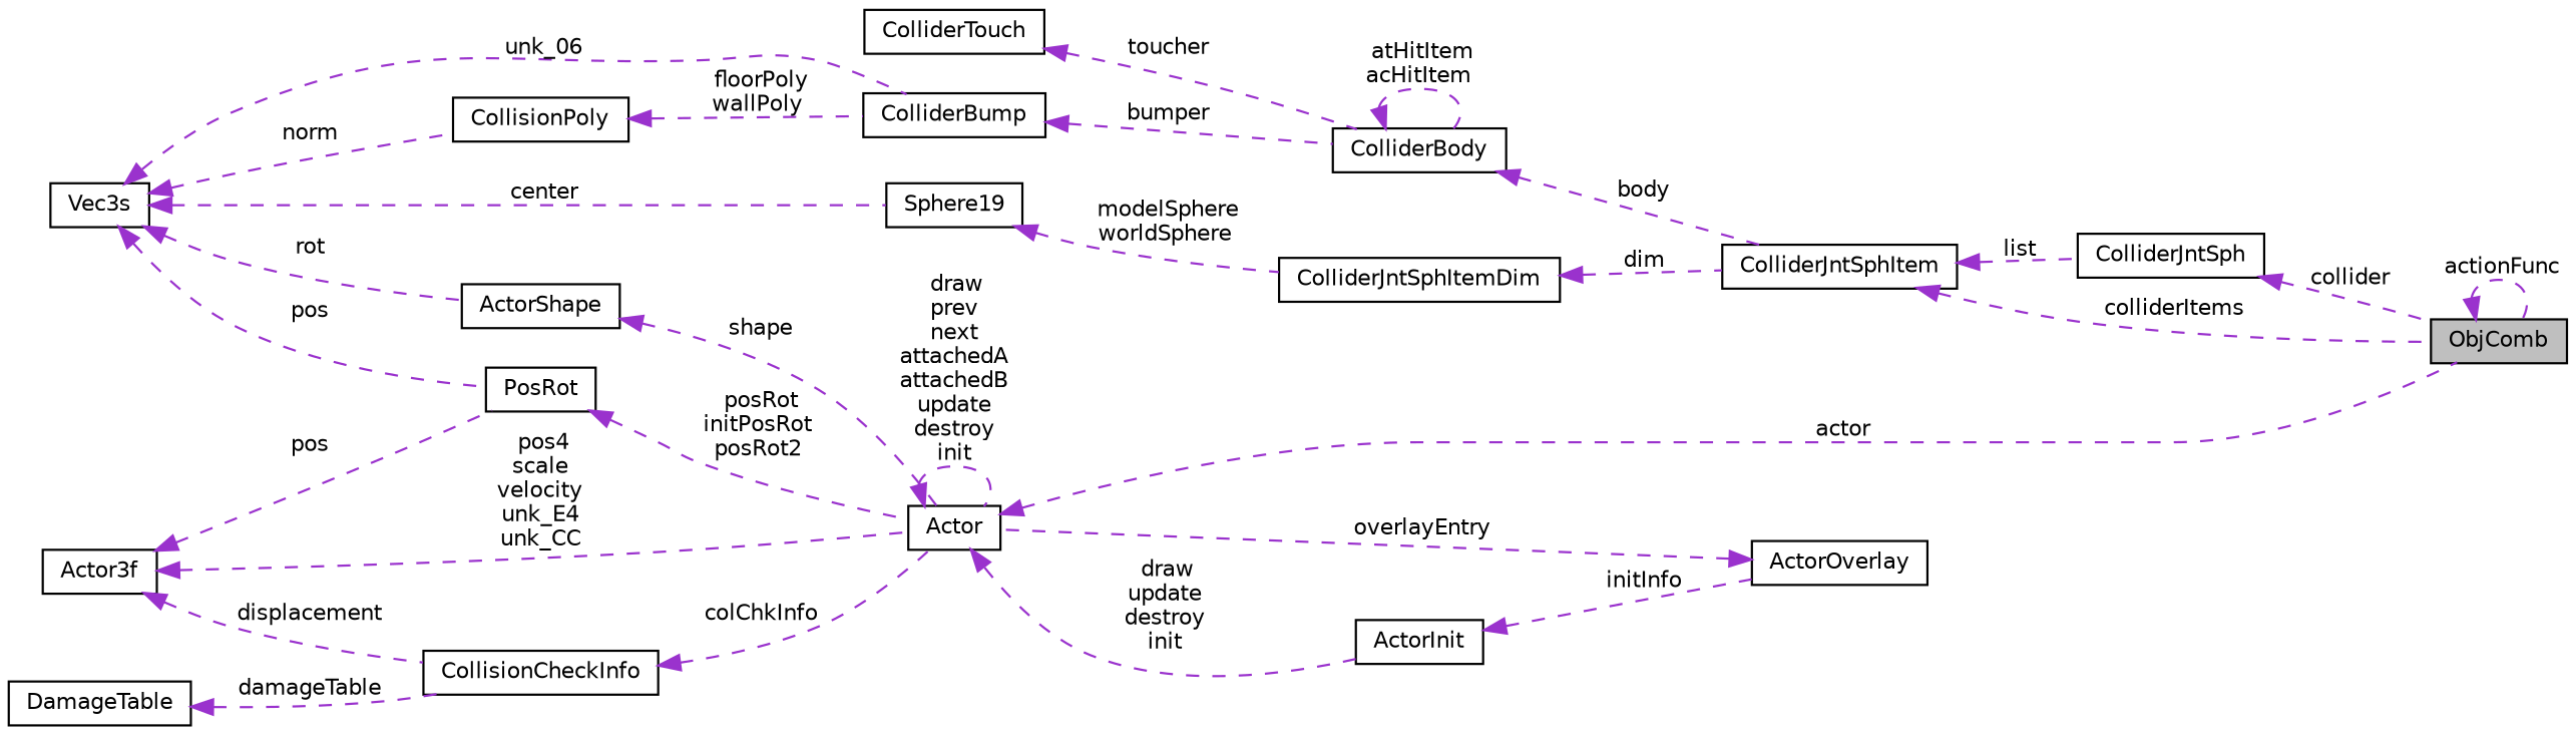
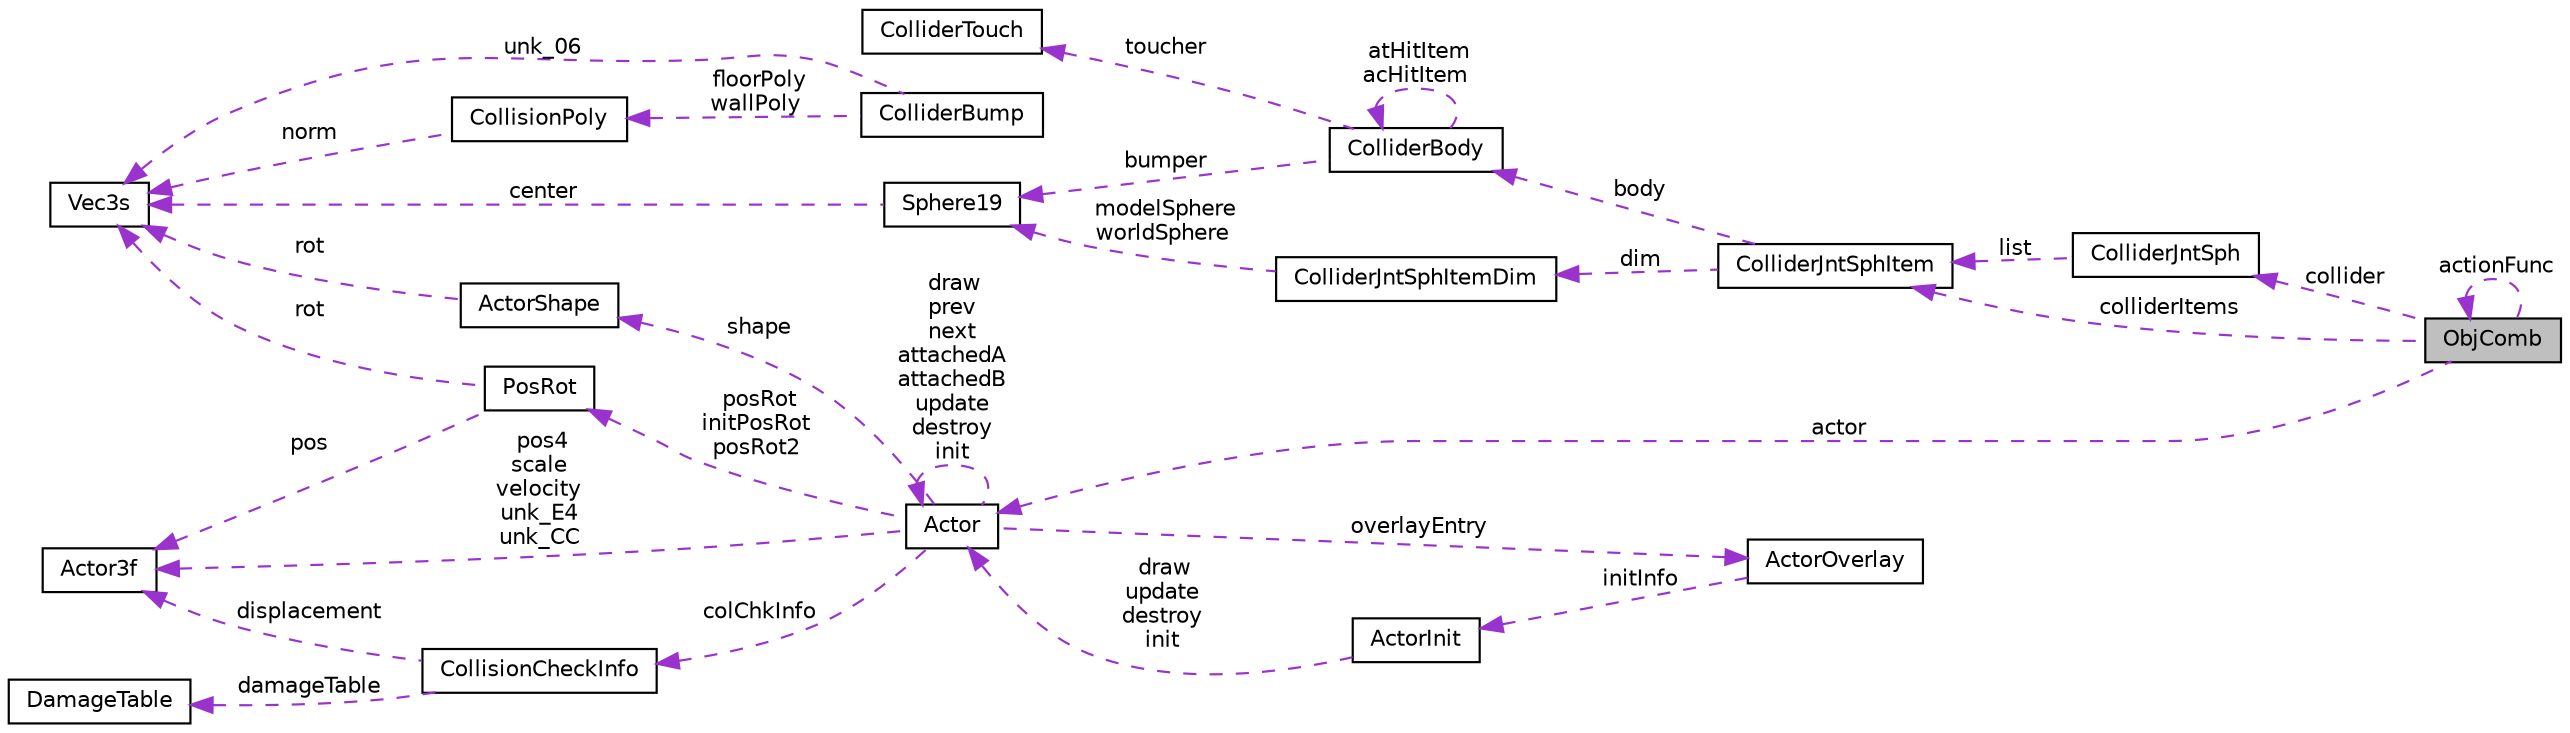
  digraph {
    rankdir=LR
    node [color=black fillcolor=white fontname=Helvetica fontsize=10 shape=record style=filled]
    edge [color=darkorchid3 dir=back fontname=Helvetica fontsize=10 labelfontname=Helvetica labelfontsize=10 style=dashed]
    n1 [fillcolor=grey75 fontcolor=black height=0.2 label=ObjComb width=0.4]
    n2 [height=0.2 label=Actor width=0.4]
    n3 [height=0.2 label=ActorInit width=0.4]
    n4 [height=0.2 label=ActorOverlay width=0.4]
    n5 [height=0.2 label=PosRot width=0.4]
    n6 [height=0.2 label=Vec3s width=0.4]
    n7 [height=0.2 label=ActorShape width=0.4]
    n8 [height=0.2 label=CollisionPoly width=0.4]
    n9 [height=0.2 label=Sphere19 width=0.4]
    n10 [height=0.2 label=ColliderBump width=0.4]
    n11 [height=0.2 label=ColliderJntSphItemDim width=0.4]
    n12 [height=0.2 label=ColliderBody width=0.4]
    n13 [height=0.2 label=Actor3f width=0.4]
    n14 [height=0.2 label=CollisionCheckInfo width=0.4]
    n15 [height=0.2 label=DamageTable width=0.4]
    n16 [height=0.2 label=ColliderJntSphItem width=0.4]
    n17 [height=0.2 label=ColliderJntSph width=0.4]
    n18 [height=0.2 label=ColliderTouch width=0.4]
    n1 -> n1 [label=" actionFunc"]
    n2 -> n1 [label=" actor"]
    n2 -> n2 [label=" draw\nprev\nnext\nattachedA\nattachedB\nupdate\ndestroy\ninit"]
    n2 -> n3 [label=" draw\nupdate\ndestroy\ninit"]
    n3 -> n4 [label=" initInfo"]
    n4 -> n2 [label=" overlayEntry"]
    n5 -> n2 [label=" posRot\ninitPosRot\nposRot2"]
-   n6 -> n5 [label=" pos"]
+   n6 -> n5 [label=" rot"]
    n6 -> n7 [label=" rot"]
    n6 -> n8 [label=" norm"]
    n6 -> n9 [label=" center"]
    n6 -> n10 [label=" unk_06"]
    n7 -> n2 [label=" shape"]
    n8 -> n10 [label=" floorPoly\nwallPoly"]
    n9 -> n11 [label=" modelSphere\nworldSphere"]
-   n10 -> n12 [label=" bumper"]
+   n9 -> n12 [label=" bumper"]
    n11 -> n16 [label=" dim"]
    n12 -> n12 [label=" atHitItem\nacHitItem"]
    n12 -> n16 [label=" body"]
    n13 -> n2 [label=" pos4\nscale\nvelocity\nunk_E4\nunk_CC"]
    n13 -> n5 [label=" pos"]
    n13 -> n14 [label=" displacement"]
    n14 -> n2 [label=" colChkInfo"]
    n15 -> n14 [label=" damageTable"]
    n16 -> n1 [label=" colliderItems"]
    n16 -> n17 [label=" list"]
    n17 -> n1 [label=" collider"]
    n18 -> n12 [label=" toucher"]
  }
